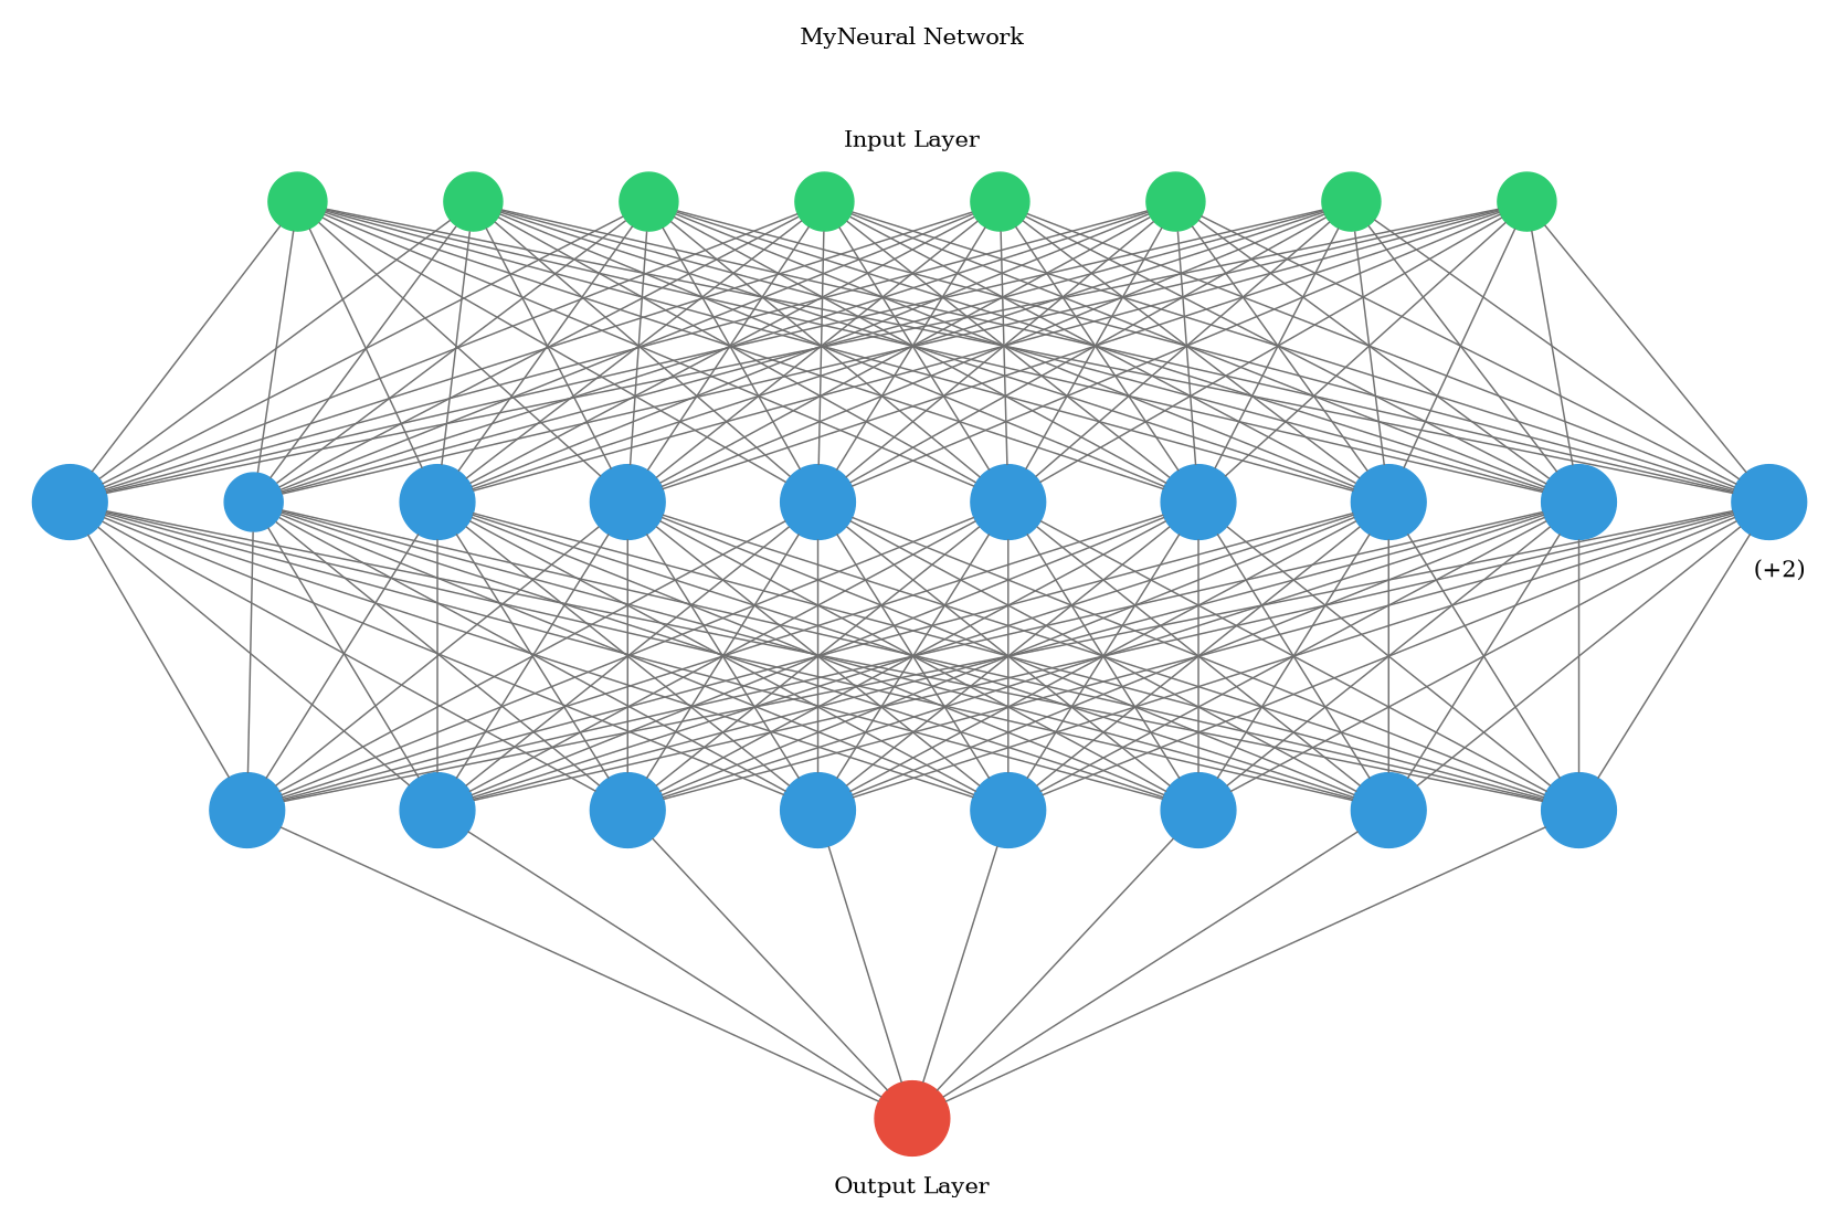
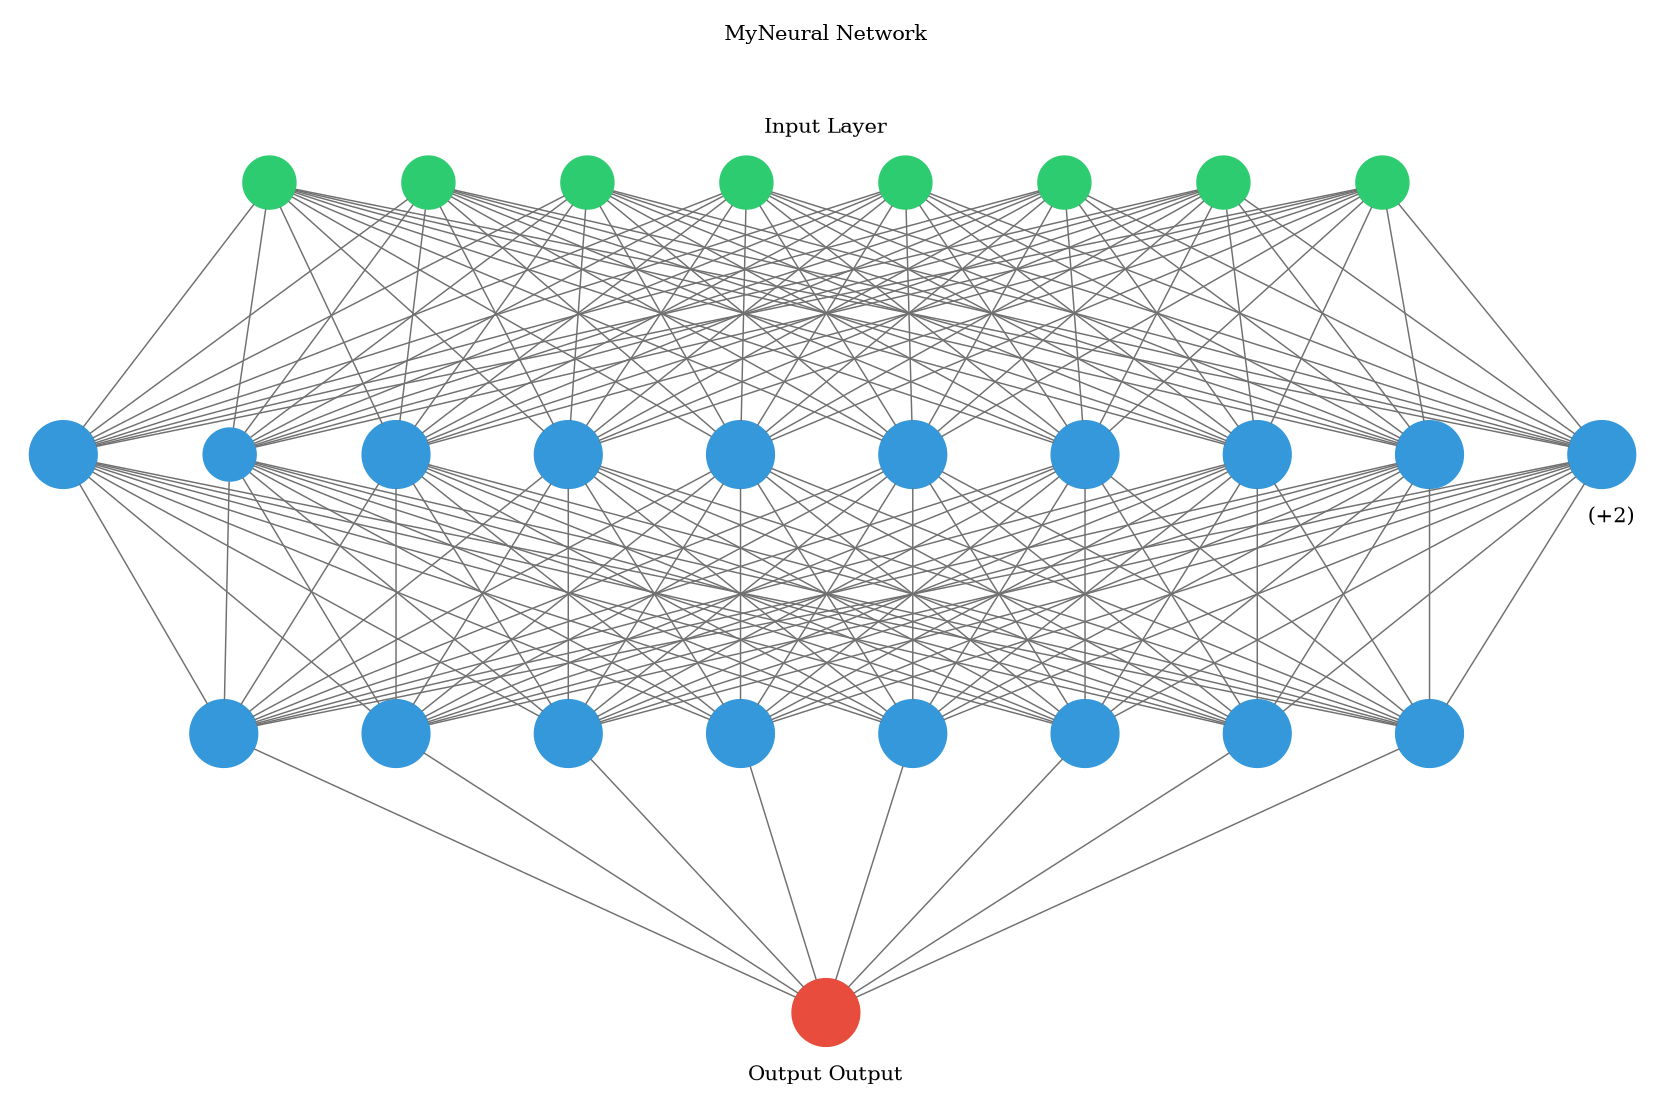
  digraph {
    arrowShape=none
    nodesep=1
    ranksep=2
    splines=false
    node [color="#3498db" fontcolor="#3498db" shape=circle style=filled]
    edge [arrowhead=none color="#707070"]
    1 [color="#2ecc71" fontcolor="#2ecc71"]
    2 [color="#2ecc71" fontcolor="#2ecc71"]
    3 [color="#2ecc71" fontcolor="#2ecc71"]
    4 [color="#2ecc71" fontcolor="#2ecc71"]
    5 [color="#2ecc71" fontcolor="#2ecc71"]
    6 [color="#2ecc71" fontcolor="#2ecc71"]
    7 [color="#2ecc71" fontcolor="#2ecc71"]
    8 [color="#2ecc71" fontcolor="#2ecc71"]
    9
    10
    11
    12
    13
    14
    15
    16
    17
    18
    19
    20
    21
    22
    23
    24
    25
    26
    27 [color="#e74c3c" fontcolor="#e74c3c"]
    subgraph cluster_1 {
      color=white
      label="MyNeural Network\n\n\n\nInput Layer"
      rank=same
      1
      2
      3
      4
      5
      6
      7
      8
    }
    subgraph cluster_2 {
      color=white
      label=" (+2)"
      labeljust=right
      labelloc=b
      rank=same
      9
      10
      11
      12
      13
      14
      15
      16
      17
      18
    }
    subgraph cluster_3 {
      color=white
      labeljust=right
      labelloc=b
      rank=same
      19
      20
      21
      22
      23
      24
      25
      26
    }
    subgraph cluster_4 {
      color=white
-     label="Output Layer"
+     label="Output Output"
      labeljust=1
      labelloc=bottom
      rank=same
      27
    }
    1 -> 9
    1 -> 10
    1 -> 11
    1 -> 12
    1 -> 13
    1 -> 14
    1 -> 15
    1 -> 16
    1 -> 17
    1 -> 18
    2 -> 9
    2 -> 10
    2 -> 11
    2 -> 12
    2 -> 13
    2 -> 14
    2 -> 15
    2 -> 16
    2 -> 17
    2 -> 18
    3 -> 9
    3 -> 10
    3 -> 11
    3 -> 12
    3 -> 13
    3 -> 14
    3 -> 15
    3 -> 16
    3 -> 17
    3 -> 18
    4 -> 9
    4 -> 10
    4 -> 11
    4 -> 12
    4 -> 13
    4 -> 14
    4 -> 15
    4 -> 16
    4 -> 17
    4 -> 18
    5 -> 9
    5 -> 10
    5 -> 11
    5 -> 12
    5 -> 13
    5 -> 14
    5 -> 15
    5 -> 16
    5 -> 17
    5 -> 18
    6 -> 9
    6 -> 10
    6 -> 11
    6 -> 12
    6 -> 13
    6 -> 14
    6 -> 15
    6 -> 16
    6 -> 17
    6 -> 18
    7 -> 9
    7 -> 10
    7 -> 11
    7 -> 12
    7 -> 13
    7 -> 14
    7 -> 15
    7 -> 16
    7 -> 17
    7 -> 18
    8 -> 9
    8 -> 10
    8 -> 11
    8 -> 12
    8 -> 13
    8 -> 14
    8 -> 15
    8 -> 16
    8 -> 17
    8 -> 18
    9 -> 19
    9 -> 20
    9 -> 21
    9 -> 22
    9 -> 23
    9 -> 24
    9 -> 25
    9 -> 26
    10 -> 19
    10 -> 20
    10 -> 21
    10 -> 22
    10 -> 23
    10 -> 24
    10 -> 25
    10 -> 26
    11 -> 19
    11 -> 20
    11 -> 21
    11 -> 22
    11 -> 23
    11 -> 24
    11 -> 25
    11 -> 26
    12 -> 19
    12 -> 20
    12 -> 21
    12 -> 22
    12 -> 23
    12 -> 24
    12 -> 25
    12 -> 26
    13 -> 19
    13 -> 20
    13 -> 21
    13 -> 22
    13 -> 23
    13 -> 24
    13 -> 25
    13 -> 26
    14 -> 19
    14 -> 20
    14 -> 21
    14 -> 22
    14 -> 23
    14 -> 24
    14 -> 25
    14 -> 26
    15 -> 19
    15 -> 20
    15 -> 21
    15 -> 22
    15 -> 23
    15 -> 24
    15 -> 25
    15 -> 26
    16 -> 19
    16 -> 20
    16 -> 21
    16 -> 22
    16 -> 23
    16 -> 24
    16 -> 25
    16 -> 26
    17 -> 19
    17 -> 20
    17 -> 21
    17 -> 22
    17 -> 23
    17 -> 24
    17 -> 25
    17 -> 26
    18 -> 19
    18 -> 20
    18 -> 21
    18 -> 22
    18 -> 23
    18 -> 24
    18 -> 25
    18 -> 26
    19 -> 27
    20 -> 27
    21 -> 27
    22 -> 27
    23 -> 27
    24 -> 27
    25 -> 27
    26 -> 27
  }
